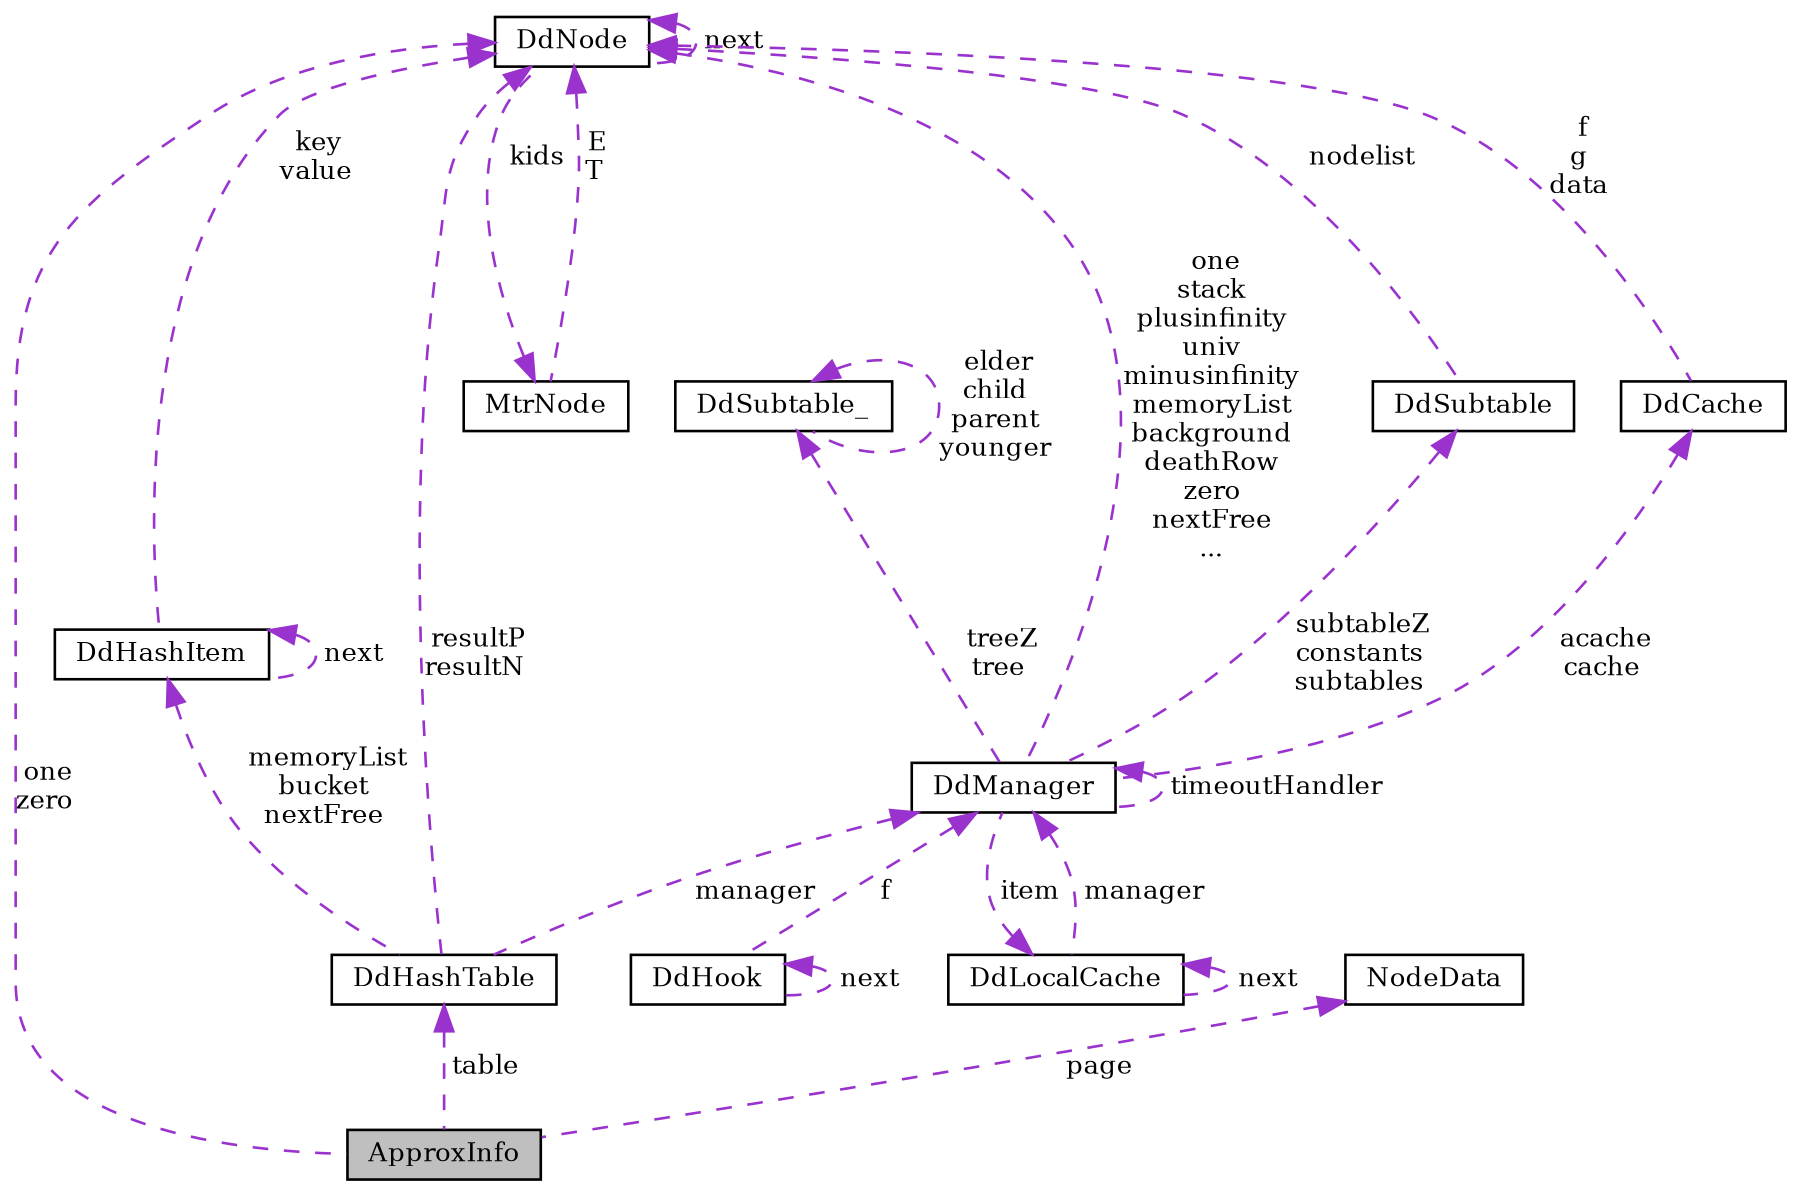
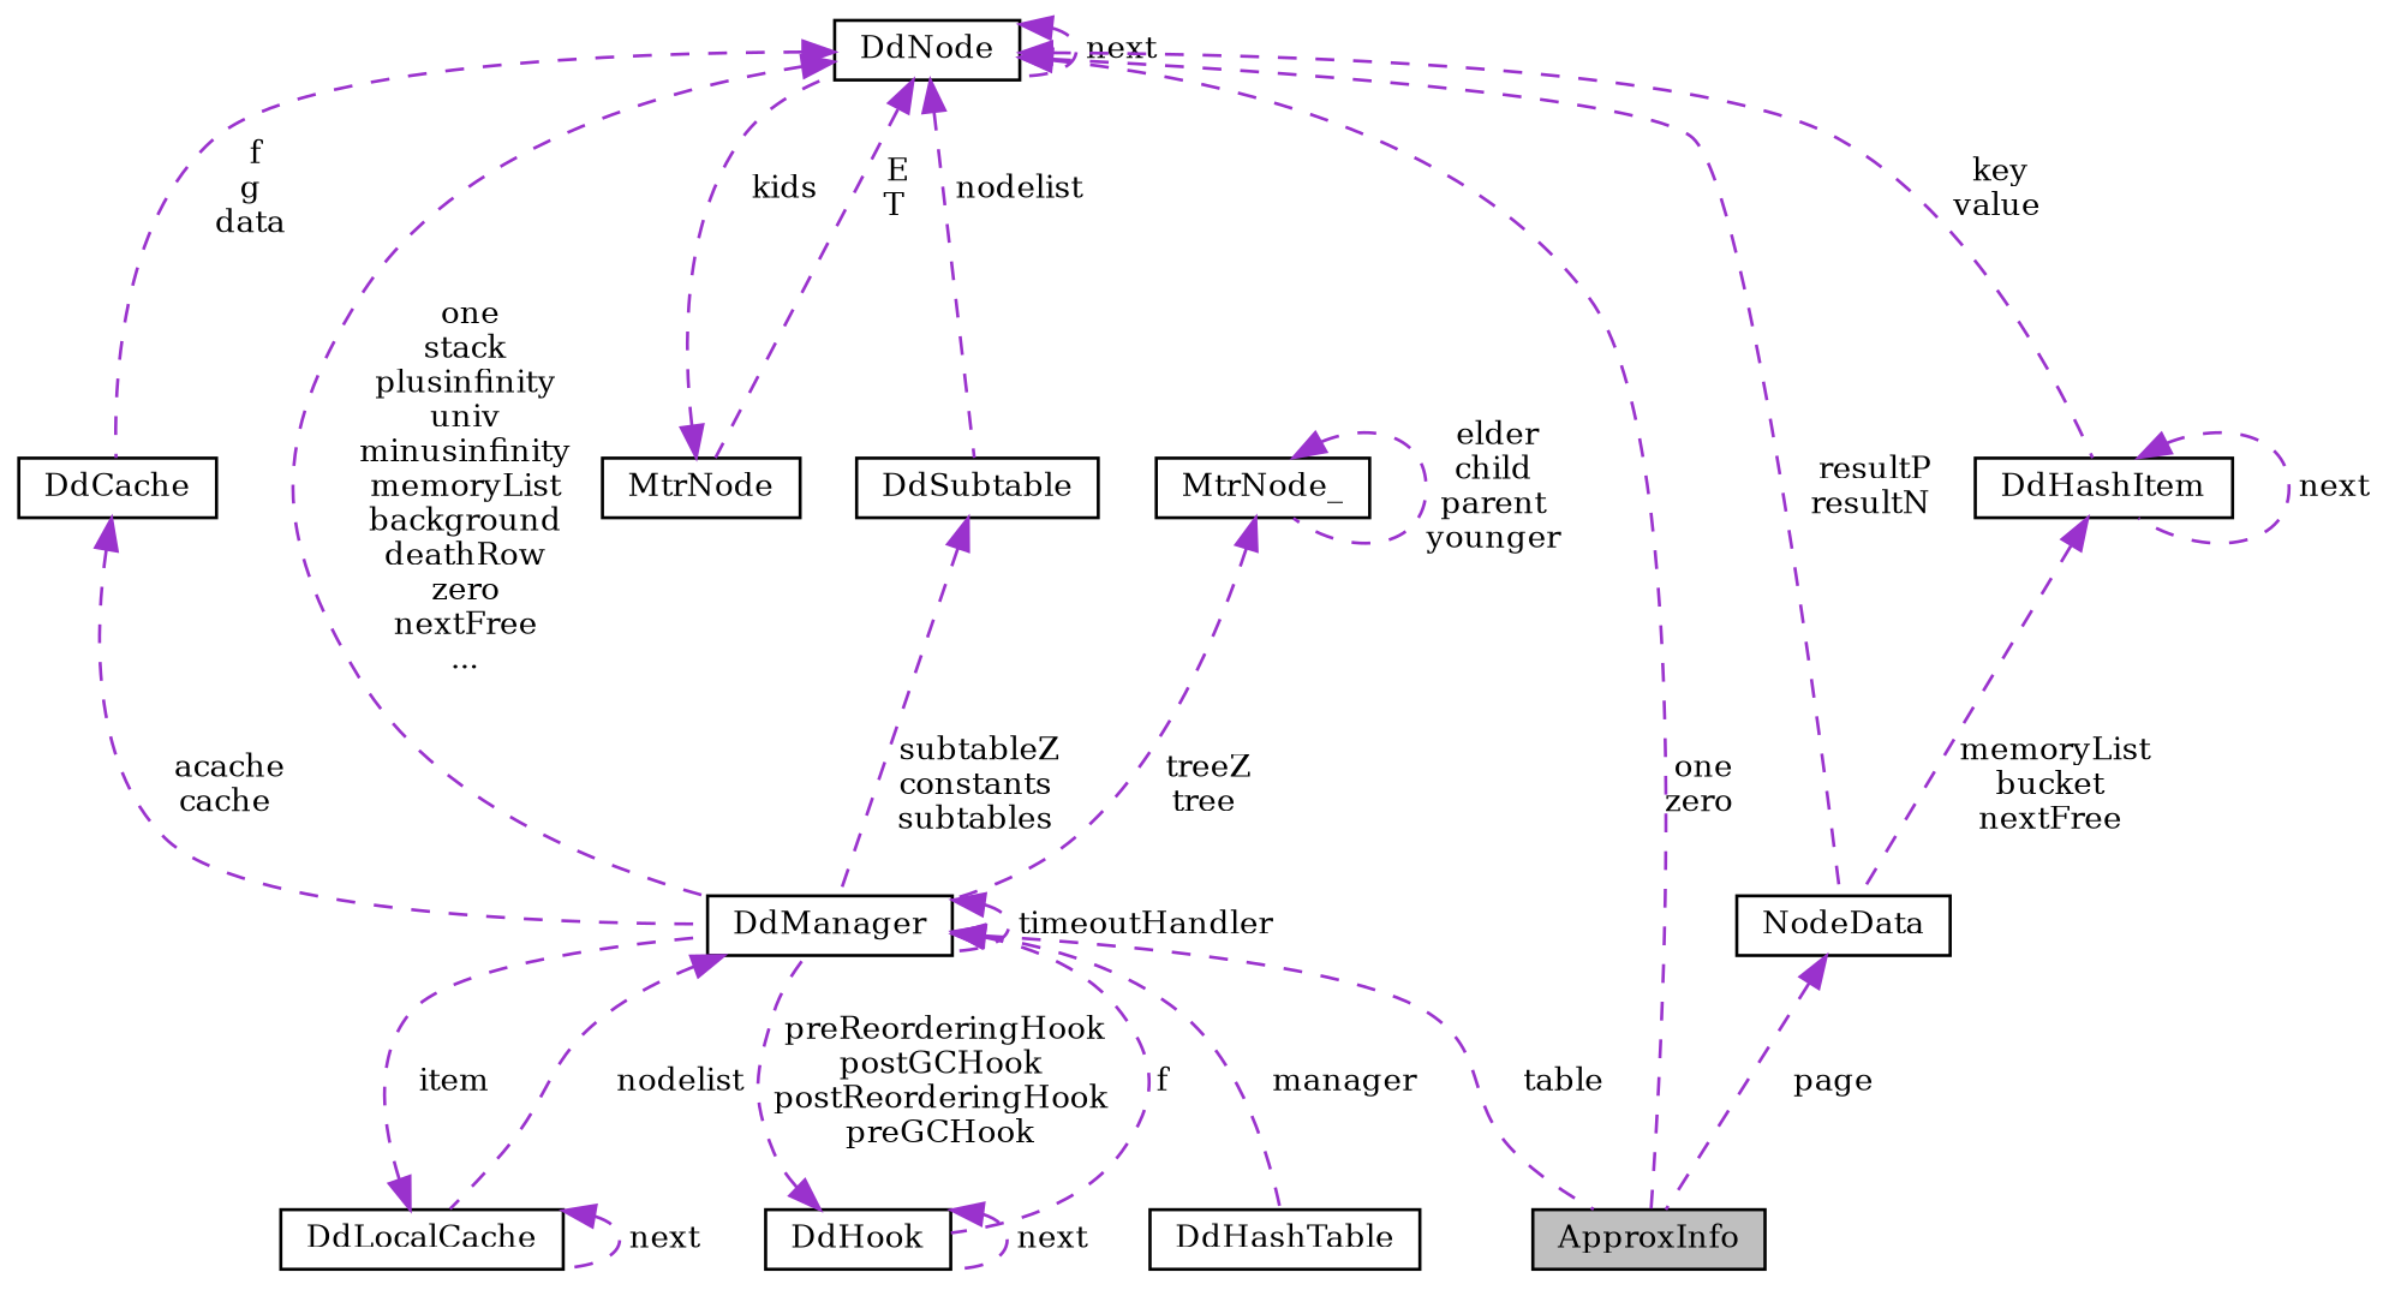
  digraph {
    fontname="DejaVu Serif"
    node [color=black fillcolor=white fontname="DejaVu Serif" fontsize=10 shape=record style=filled]
    edge [color=darkorchid3 dir=back fontname="DejaVu Serif" fontsize=10 labelfontname=Helvetica labelfontsize=10 style=dashed]
    n1 [fillcolor=grey75 fontcolor=black height=0.2 label=ApproxInfo width=0.4]
    n2 [height=0.2 label=DdHashTable width=0.4]
    n3 [height=0.2 label=DdManager width=0.4]
    n4 [height=0.2 label=DdLocalCache width=0.4]
    n5 [height=0.2 label=DdHook width=0.4]
    n6 [height=0.2 label=DdNode width=0.4]
    n7 [height=0.2 label=MtrNode width=0.4]
    n8 [height=0.2 label=DdSubtable width=0.4]
    n9 [height=0.2 label=DdCache width=0.4]
    n10 [height=0.2 label=DdHashItem width=0.4]
    n11 [height=0.2 label=NodeData width=0.4]
-   n12 [height=0.2 label=DdSubtable_ width=0.4]
-   n2 -> n1 [label=" table"]
+   n12 [height=0.2 label=MtrNode_ width=0.4]
+   n3 -> n1 [label=" table"]
    n3 -> n2 [label=" manager"]
    n3 -> n3 [label=" timeoutHandler"]
-   n3 -> n4 [label=" manager"]
+   n3 -> n4 [label=" nodelist"]
    n3 -> n5 [label=" f"]
    n4 -> n3 [label=" item"]
    n4 -> n4 [label=" next"]
+   n5 -> n3 [label=" preReorderingHook\npostGCHook\npostReorderingHook\npreGCHook"]
    n5 -> n5 [label=" next"]
    n6 -> n1 [label=" one\nzero"]
    n6 -> n3 [label=" one\nstack\nplusinfinity\nuniv\nminusinfinity\nmemoryList\nbackground\ndeathRow\nzero\nnextFree\n..."]
    n6 -> n6 [label=" next"]
    n6 -> n7 [label=" E\nT"]
    n6 -> n8 [label=" nodelist"]
    n6 -> n9 [label=" f\ng\ndata"]
    n6 -> n10 [label=" key\nvalue"]
-   n6 -> n2 [label=" resultP\nresultN"]
+   n6 -> n11 [label=" resultP\nresultN"]
    n7 -> n6 [label=" kids"]
    n8 -> n3 [label=" subtableZ\nconstants\nsubtables"]
    n9 -> n3 [label=" acache\ncache"]
-   n10 -> n2 [label=" memoryList\nbucket\nnextFree"]
+   n10 -> n11 [label=" memoryList\nbucket\nnextFree"]
    n10 -> n10 [label=" next"]
    n11 -> n1 [label=" page"]
    n12 -> n3 [label=" treeZ\ntree"]
    n12 -> n12 [label=" elder\nchild\nparent\nyounger"]
  }
